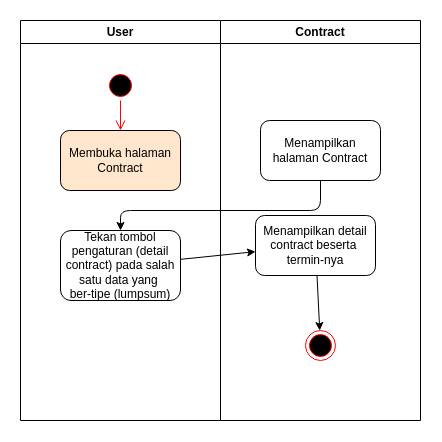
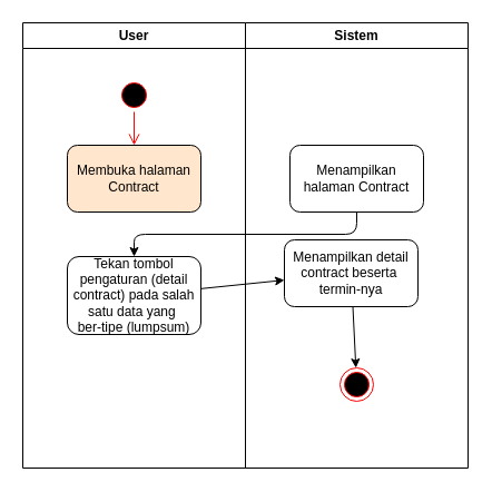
  <mxCell id="0" />
  <mxCell id="1" parent="0" />
  <mxCell id="2" value="User" style="swimlane;whiteSpace=wrap;html=1;" vertex="1" parent="1"><mxGeometry x="20" y="20" width="200" height="400" as="geometry" /></mxCell>
  <mxCell id="3" value="" style="ellipse;html=1;shape=startState;fillColor=#000000;strokeColor=#ff0000;" vertex="1" parent="2"><mxGeometry x="85" y="50" width="30" height="30" as="geometry" /></mxCell>
  <mxCell id="4" value="Membuka halaman Contract" style="rounded=1;whiteSpace=wrap;html=1;fillColor=#ffe6cc;" vertex="1" parent="2"><mxGeometry x="40" y="110" width="120" height="60" as="geometry" /></mxCell>
  <mxCell id="5" value="" style="edgeStyle=orthogonalEdgeStyle;html=1;verticalAlign=bottom;endArrow=open;endSize=8;strokeColor=#ff0000;entryX=0.5;entryY=0;entryDx=0;entryDy=0;" edge="1" parent="2" source="3" target="4"><mxGeometry relative="1" as="geometry"><mxPoint x="100" y="110" as="targetPoint" /></mxGeometry></mxCell>
  <mxCell id="6" value="Tekan tombol pengaturan (detail contract) pada salah satu data yang&amp;nbsp;&lt;div&gt;ber-tipe (lumpsum)&lt;/div&gt;" style="rounded=1;whiteSpace=wrap;html=1;" vertex="1" parent="2"><mxGeometry x="40" y="210" width="120" height="70" as="geometry" /></mxCell>
- <mxCell id="7" value="Contract" style="swimlane;whiteSpace=wrap;html=1;" vertex="1" parent="1"><mxGeometry x="220" y="20" width="200" height="400" as="geometry" /></mxCell>
- <mxCell id="8" value="Menampilkan halaman Contract" style="rounded=1;whiteSpace=wrap;html=1;" vertex="1" parent="7"><mxGeometry x="40" y="100" width="120" height="60" as="geometry" /></mxCell>
+ <mxCell id="7" value="Sistem" style="swimlane;whiteSpace=wrap;html=1;" vertex="1" parent="1"><mxGeometry x="220" y="20" width="200" height="400" as="geometry" /></mxCell>
+ <mxCell id="8" value="Menampilkan halaman Contract" style="rounded=1;whiteSpace=wrap;html=1;" vertex="1" parent="7"><mxGeometry x="40" y="110" width="120" height="60" as="geometry" /></mxCell>
  <mxCell id="9" value="" style="edgeStyle=none;html=1;" edge="1" parent="7" source="10" target="11"><mxGeometry relative="1" as="geometry" /></mxCell>
  <mxCell id="10" value="Menampilkan detail contract beserta&amp;nbsp;&lt;div&gt;termin-nya&lt;/div&gt;" style="rounded=1;whiteSpace=wrap;html=1;" vertex="1" parent="7"><mxGeometry x="35" y="195" width="120" height="60" as="geometry" /></mxCell>
  <mxCell id="11" value="" style="ellipse;html=1;shape=endState;fillColor=#000000;strokeColor=#ff0000;" vertex="1" parent="7"><mxGeometry x="85" y="310" width="30" height="30" as="geometry" /></mxCell>
  <mxCell id="12" value="" style="edgeStyle=none;html=1;entryX=0.5;entryY=0;entryDx=0;entryDy=0;exitX=0.5;exitY=1;exitDx=0;exitDy=0;" edge="1" parent="1" source="8" target="6"><mxGeometry relative="1" as="geometry"><Array as="points"><mxPoint x="320" y="210" /><mxPoint x="120" y="210" /></Array></mxGeometry></mxCell>
  <mxCell id="13" value="" style="edgeStyle=none;html=1;" edge="1" parent="1" source="6" target="10"><mxGeometry relative="1" as="geometry" /></mxCell>
